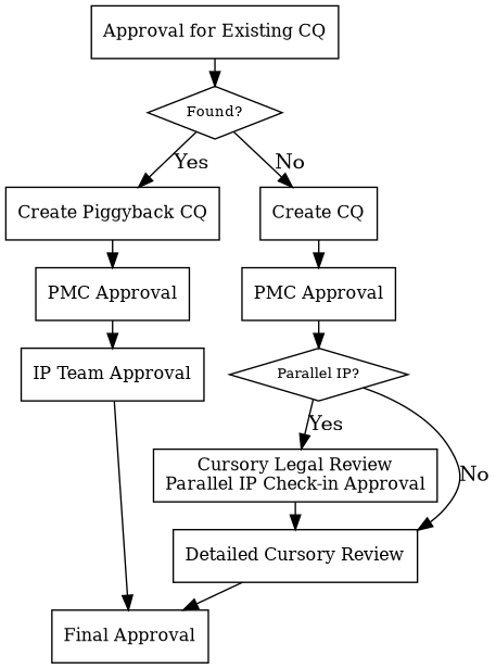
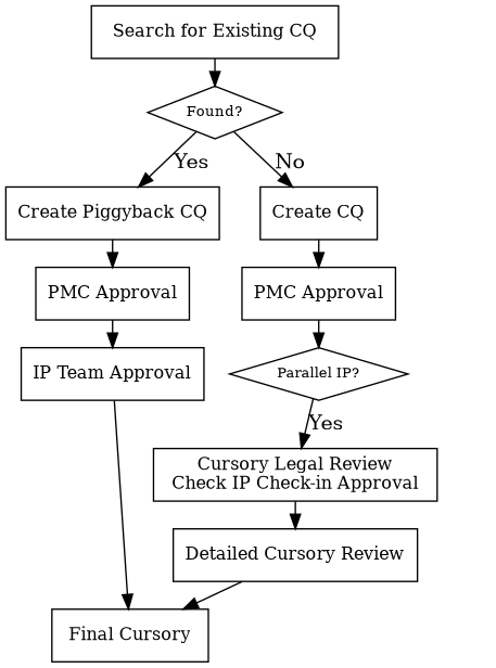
  digraph {
    nodesep=0.25
    ranksep=0.25
    node [fillcolor=white fontsize=12 shape=box style=filled group=g2]
-   n1 [label="Approval for Existing CQ" group=""]
+   n1 [label="Search for Existing CQ" group=""]
    n2 [fontsize=10 label="Found?" shape=diamond group=""]
    n3 [group=g1 label="Create Piggyback CQ"]
    n4 [label="Create CQ"]
    n5 [group=g1 label="PMC Approval"]
    n6 [group=g1 label="IP Team Approval"]
-   n7 [label="Final Approval" group=""]
+   n7 [label="Final Cursory" group=""]
    n8 [label="PMC Approval"]
    n9 [fontsize=10 label="Parallel IP?" shape=diamond]
-   n10 [label="Cursory Legal Review\nParallel IP Check-in Approval"]
+   n10 [label="Cursory Legal Review\nCheck IP Check-in Approval"]
    n11 [label="Detailed Cursory Review"]
    n1 -> n2
    n2 -> n3 [label=Yes]
    n2 -> n4 [label=No]
    n3 -> n5
    n4 -> n8
    n5 -> n6
    n6 -> n7
    n8 -> n9
    n9 -> n10 [label=Yes]
-   n9 -> n11 [label=No]
    n10 -> n11
    n11 -> n7
  }
